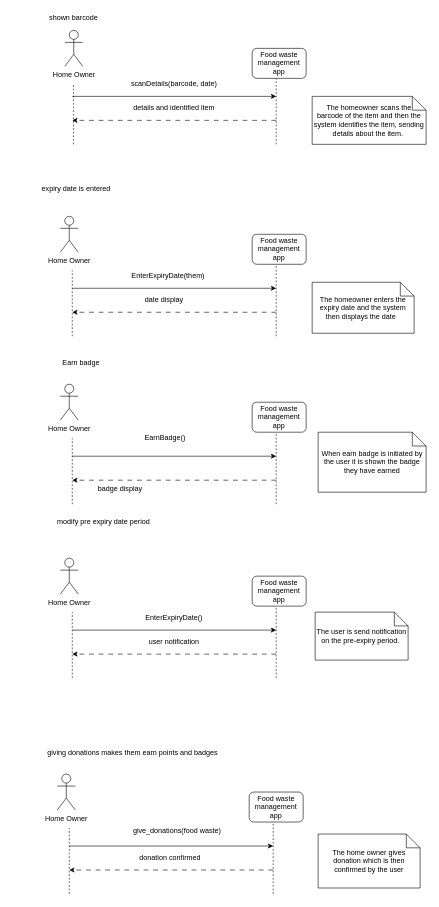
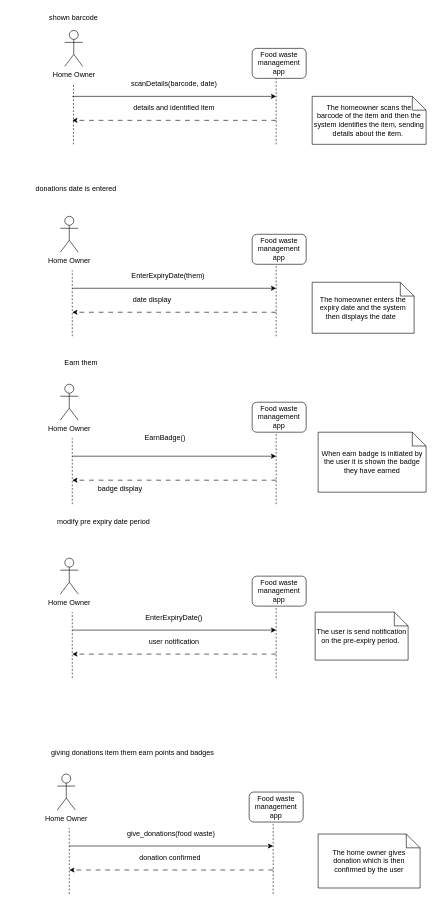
  <mxCell id="0" />
  <mxCell id="1" parent="0" />
  <mxCell id="2" value="Home Owner" style="shape=umlActor;verticalLabelPosition=bottom;verticalAlign=top;html=1;outlineConnect=0;" vertex="1" parent="1"><mxGeometry x="107.5" y="50" width="30" height="60" as="geometry" /></mxCell>
  <mxCell id="3" value="Food waste management app" style="rounded=1;whiteSpace=wrap;html=1;" vertex="1" parent="1"><mxGeometry x="420" y="80" width="90" height="50" as="geometry" /></mxCell>
  <mxCell id="4" value="" style="endArrow=none;dashed=1;html=1;rounded=0;" edge="1" parent="1"><mxGeometry width="50" height="50" relative="1" as="geometry"><mxPoint x="122" y="240" as="sourcePoint" /><mxPoint x="122" y="140" as="targetPoint" /></mxGeometry></mxCell>
  <mxCell id="5" value="" style="endArrow=none;dashed=1;html=1;rounded=0;" edge="1" parent="1"><mxGeometry width="50" height="50" relative="1" as="geometry"><mxPoint x="460" y="240" as="sourcePoint" /><mxPoint x="460" y="130" as="targetPoint" /></mxGeometry></mxCell>
  <mxCell id="6" value="scanDetails(barcode, date)" style="text;html=1;strokeColor=none;fillColor=none;align=center;verticalAlign=middle;whiteSpace=wrap;rounded=0;" vertex="1" parent="1"><mxGeometry x="215" y="130" width="150" height="20" as="geometry" /></mxCell>
  <mxCell id="7" value="" style="endArrow=classic;html=1;rounded=0;dashed=1;dashPattern=8 8;" edge="1" parent="1"><mxGeometry width="50" height="50" relative="1" as="geometry"><mxPoint x="460" y="200" as="sourcePoint" /><mxPoint x="120" y="200" as="targetPoint" /></mxGeometry></mxCell>
  <mxCell id="8" value="details and identified item" style="text;html=1;strokeColor=none;fillColor=none;align=center;verticalAlign=middle;whiteSpace=wrap;rounded=0;" vertex="1" parent="1"><mxGeometry x="205" y="170" width="170" height="20" as="geometry" /></mxCell>
  <mxCell id="9" value="" style="endArrow=classic;html=1;rounded=0;" edge="1" parent="1"><mxGeometry width="50" height="50" relative="1" as="geometry"><mxPoint x="120" y="160" as="sourcePoint" /><mxPoint x="460" y="160" as="targetPoint" /></mxGeometry></mxCell>
  <mxCell id="10" value="shown barcode" style="text;html=1;strokeColor=none;fillColor=none;align=center;verticalAlign=middle;whiteSpace=wrap;rounded=0;" vertex="1" parent="1"><mxGeometry x="65" y="20" width="115" height="20" as="geometry" /></mxCell>
- <mxCell id="11" value="expiry date is entered&amp;nbsp;&amp;nbsp;" style="text;html=1;strokeColor=none;fillColor=none;align=center;verticalAlign=middle;whiteSpace=wrap;rounded=0;" vertex="1" parent="1"><mxGeometry x="20" y="300" width="220" height="30" as="geometry" /></mxCell>
+ <mxCell id="11" value="donations date is entered&amp;nbsp;&amp;nbsp;" style="text;html=1;strokeColor=none;fillColor=none;align=center;verticalAlign=middle;whiteSpace=wrap;rounded=0;" vertex="1" parent="1"><mxGeometry x="20" y="300" width="220" height="30" as="geometry" /></mxCell>
  <mxCell id="12" value="Home Owner" style="shape=umlActor;verticalLabelPosition=bottom;verticalAlign=top;html=1;outlineConnect=0;" vertex="1" parent="1"><mxGeometry x="100" y="360" width="30" height="60" as="geometry" /></mxCell>
  <mxCell id="13" value="Food waste management app" style="rounded=1;whiteSpace=wrap;html=1;" vertex="1" parent="1"><mxGeometry x="420" y="390" width="90" height="50" as="geometry" /></mxCell>
  <mxCell id="14" value="" style="endArrow=none;dashed=1;html=1;rounded=0;" edge="1" parent="1"><mxGeometry width="50" height="50" relative="1" as="geometry"><mxPoint x="120" y="560" as="sourcePoint" /><mxPoint x="120" y="450" as="targetPoint" /></mxGeometry></mxCell>
  <mxCell id="15" value="" style="endArrow=none;dashed=1;html=1;rounded=0;" edge="1" parent="1"><mxGeometry width="50" height="50" relative="1" as="geometry"><mxPoint x="460" y="560" as="sourcePoint" /><mxPoint x="460" y="440" as="targetPoint" /></mxGeometry></mxCell>
  <mxCell id="16" value="EnterExpiryDate(them)" style="text;html=1;strokeColor=none;fillColor=none;align=center;verticalAlign=middle;whiteSpace=wrap;rounded=0;" vertex="1" parent="1"><mxGeometry x="250" y="450" width="60" height="20" as="geometry" /></mxCell>
  <mxCell id="17" value="" style="endArrow=classic;html=1;rounded=0;dashed=1;dashPattern=8 8;" edge="1" parent="1"><mxGeometry width="50" height="50" relative="1" as="geometry"><mxPoint x="460" y="520" as="sourcePoint" /><mxPoint x="120" y="520" as="targetPoint" /></mxGeometry></mxCell>
  <mxCell id="18" value="" style="endArrow=classic;html=1;rounded=0;" edge="1" parent="1"><mxGeometry width="50" height="50" relative="1" as="geometry"><mxPoint x="120" y="480" as="sourcePoint" /><mxPoint x="460" y="480" as="targetPoint" /></mxGeometry></mxCell>
- <mxCell id="19" value="date display&amp;nbsp;" style="text;html=1;strokeColor=none;fillColor=none;align=center;verticalAlign=middle;whiteSpace=wrap;rounded=0;" vertex="1" parent="1"><mxGeometry x="210" y="490" width="130" height="20" as="geometry" /></mxCell>
- <mxCell id="20" value="Earn badge" style="text;html=1;strokeColor=none;fillColor=none;align=center;verticalAlign=middle;whiteSpace=wrap;rounded=0;" vertex="1" parent="1"><mxGeometry x="80" y="590" width="110" height="30" as="geometry" /></mxCell>
+ <mxCell id="19" value="date display&amp;nbsp;" style="text;html=1;strokeColor=none;fillColor=none;align=center;verticalAlign=middle;whiteSpace=wrap;rounded=0;" vertex="1" parent="1"><mxGeometry x="190" y="490" width="130" height="20" as="geometry" /></mxCell>
+ <mxCell id="20" value="Earn them" style="text;html=1;strokeColor=none;fillColor=none;align=center;verticalAlign=middle;whiteSpace=wrap;rounded=0;" vertex="1" parent="1"><mxGeometry x="80" y="590" width="110" height="30" as="geometry" /></mxCell>
  <mxCell id="21" value="Home Owner" style="shape=umlActor;verticalLabelPosition=bottom;verticalAlign=top;html=1;outlineConnect=0;" vertex="1" parent="1"><mxGeometry x="100" y="640" width="30" height="60" as="geometry" /></mxCell>
  <mxCell id="22" value="Food waste management app" style="rounded=1;whiteSpace=wrap;html=1;" vertex="1" parent="1"><mxGeometry x="420" y="670" width="90" height="50" as="geometry" /></mxCell>
  <mxCell id="23" value="" style="endArrow=none;dashed=1;html=1;rounded=0;" edge="1" parent="1"><mxGeometry width="50" height="50" relative="1" as="geometry"><mxPoint x="120" y="840" as="sourcePoint" /><mxPoint x="120" y="730" as="targetPoint" /></mxGeometry></mxCell>
  <mxCell id="24" value="" style="endArrow=none;dashed=1;html=1;rounded=0;" edge="1" parent="1"><mxGeometry width="50" height="50" relative="1" as="geometry"><mxPoint x="460" y="840" as="sourcePoint" /><mxPoint x="460" y="720" as="targetPoint" /></mxGeometry></mxCell>
  <mxCell id="25" value="EarnBadge()" style="text;html=1;strokeColor=none;fillColor=none;align=center;verticalAlign=middle;whiteSpace=wrap;rounded=0;" vertex="1" parent="1"><mxGeometry x="245" y="720" width="60" height="20" as="geometry" /></mxCell>
  <mxCell id="26" value="" style="endArrow=classic;html=1;rounded=0;dashed=1;dashPattern=8 8;" edge="1" parent="1"><mxGeometry width="50" height="50" relative="1" as="geometry"><mxPoint x="460" y="800" as="sourcePoint" /><mxPoint x="120" y="800" as="targetPoint" /></mxGeometry></mxCell>
  <mxCell id="27" value="" style="endArrow=classic;html=1;rounded=0;" edge="1" parent="1"><mxGeometry width="50" height="50" relative="1" as="geometry"><mxPoint x="120" y="760" as="sourcePoint" /><mxPoint x="460" y="760" as="targetPoint" /></mxGeometry></mxCell>
  <mxCell id="28" value="badge display" style="text;html=1;strokeColor=none;fillColor=none;align=center;verticalAlign=middle;whiteSpace=wrap;rounded=0;" vertex="1" parent="1"><mxGeometry x="135" y="805" width="130" height="20" as="geometry" /></mxCell>
  <mxCell id="29" value="modify pre expiry date period" style="text;html=1;strokeColor=none;fillColor=none;align=center;verticalAlign=middle;whiteSpace=wrap;rounded=0;" vertex="1" parent="1"><mxGeometry x="85" y="855" width="175" height="30" as="geometry" /></mxCell>
  <mxCell id="30" value="Home Owner" style="shape=umlActor;verticalLabelPosition=bottom;verticalAlign=top;html=1;outlineConnect=0;" vertex="1" parent="1"><mxGeometry x="100" y="930" width="30" height="60" as="geometry" /></mxCell>
  <mxCell id="31" value="Food waste management app" style="rounded=1;whiteSpace=wrap;html=1;" vertex="1" parent="1"><mxGeometry x="420" y="960" width="90" height="50" as="geometry" /></mxCell>
  <mxCell id="32" value="" style="endArrow=none;dashed=1;html=1;rounded=0;" edge="1" parent="1"><mxGeometry width="50" height="50" relative="1" as="geometry"><mxPoint x="120" y="1130" as="sourcePoint" /><mxPoint x="120" y="1020" as="targetPoint" /></mxGeometry></mxCell>
  <mxCell id="33" value="" style="endArrow=none;dashed=1;html=1;rounded=0;" edge="1" parent="1"><mxGeometry width="50" height="50" relative="1" as="geometry"><mxPoint x="460" y="1130" as="sourcePoint" /><mxPoint x="460" y="1010" as="targetPoint" /></mxGeometry></mxCell>
  <mxCell id="34" value="EnterExpiryDate()" style="text;html=1;strokeColor=none;fillColor=none;align=center;verticalAlign=middle;whiteSpace=wrap;rounded=0;" vertex="1" parent="1"><mxGeometry x="260" y="1020" width="60" height="20" as="geometry" /></mxCell>
  <mxCell id="35" value="" style="endArrow=classic;html=1;rounded=0;dashed=1;dashPattern=8 8;" edge="1" parent="1"><mxGeometry width="50" height="50" relative="1" as="geometry"><mxPoint x="460" y="1090" as="sourcePoint" /><mxPoint x="120" y="1090" as="targetPoint" /></mxGeometry></mxCell>
  <mxCell id="36" value="" style="endArrow=classic;html=1;rounded=0;" edge="1" parent="1"><mxGeometry width="50" height="50" relative="1" as="geometry"><mxPoint x="120" y="1050" as="sourcePoint" /><mxPoint x="460" y="1050" as="targetPoint" /></mxGeometry></mxCell>
  <mxCell id="37" value="user notification" style="text;html=1;strokeColor=none;fillColor=none;align=center;verticalAlign=middle;whiteSpace=wrap;rounded=0;" vertex="1" parent="1"><mxGeometry x="225" y="1060" width="130" height="20" as="geometry" /></mxCell>
  <mxCell id="38" value="The homeowner scans the barcode of the item and then the system identifies the item, sending details about the item.&amp;nbsp;" style="shape=note;size=23;whiteSpace=wrap;html=1;" vertex="1" parent="1"><mxGeometry x="520" y="160" width="190" height="80" as="geometry" /></mxCell>
  <mxCell id="39" value="The homeowner enters the expiry date and the system then displays the date&amp;nbsp;&amp;nbsp;" style="shape=note;size=23;whiteSpace=wrap;html=1;" vertex="1" parent="1"><mxGeometry x="520" y="470" width="170" height="85" as="geometry" /></mxCell>
  <mxCell id="40" value="When earn badge is initiated by the user it is shown the badge they have earned" style="shape=note;size=23;whiteSpace=wrap;html=1;" vertex="1" parent="1"><mxGeometry x="530" y="720" width="180" height="100" as="geometry" /></mxCell>
  <mxCell id="41" value="The user is send notification on the pre-expiry period.&amp;nbsp;" style="shape=note;size=23;whiteSpace=wrap;html=1;" vertex="1" parent="1"><mxGeometry x="525" y="1020" width="155" height="80" as="geometry" /></mxCell>
  <mxCell id="42" style="edgeStyle=orthogonalEdgeStyle;rounded=0;orthogonalLoop=1;jettySize=auto;html=1;exitX=0.5;exitY=1;exitDx=0;exitDy=0;" edge="1" parent="1" source="6" target="6"><mxGeometry relative="1" as="geometry" /></mxCell>
- <mxCell id="43" value="giving donations makes them earn points and badges&amp;nbsp;" style="text;html=1;strokeColor=none;fillColor=none;align=center;verticalAlign=middle;whiteSpace=wrap;rounded=0;" vertex="1" parent="1"><mxGeometry x="70" y="1240" width="305" height="30" as="geometry" /></mxCell>
+ <mxCell id="43" value="giving donations item them earn points and badges&amp;nbsp;" style="text;html=1;strokeColor=none;fillColor=none;align=center;verticalAlign=middle;whiteSpace=wrap;rounded=0;" vertex="1" parent="1"><mxGeometry x="70" y="1240" width="305" height="30" as="geometry" /></mxCell>
  <mxCell id="44" value="Home Owner" style="shape=umlActor;verticalLabelPosition=bottom;verticalAlign=top;html=1;outlineConnect=0;" vertex="1" parent="1"><mxGeometry x="95" y="1290" width="30" height="60" as="geometry" /></mxCell>
  <mxCell id="45" value="Food waste management app" style="rounded=1;whiteSpace=wrap;html=1;" vertex="1" parent="1"><mxGeometry x="415" y="1320" width="90" height="50" as="geometry" /></mxCell>
  <mxCell id="46" value="" style="endArrow=none;dashed=1;html=1;rounded=0;" edge="1" parent="1"><mxGeometry width="50" height="50" relative="1" as="geometry"><mxPoint x="115" y="1490" as="sourcePoint" /><mxPoint x="115" y="1380" as="targetPoint" /></mxGeometry></mxCell>
  <mxCell id="47" value="" style="endArrow=none;dashed=1;html=1;rounded=0;" edge="1" parent="1"><mxGeometry width="50" height="50" relative="1" as="geometry"><mxPoint x="455" y="1490" as="sourcePoint" /><mxPoint x="455" y="1370" as="targetPoint" /></mxGeometry></mxCell>
- <mxCell id="48" value="give_donations(food waste)" style="text;html=1;strokeColor=none;fillColor=none;align=center;verticalAlign=middle;whiteSpace=wrap;rounded=0;" vertex="1" parent="1"><mxGeometry x="220" y="1375" width="150" height="20" as="geometry" /></mxCell>
+ <mxCell id="48" value="give_donations(food waste)" style="text;html=1;strokeColor=none;fillColor=none;align=center;verticalAlign=middle;whiteSpace=wrap;rounded=0;" vertex="1" parent="1"><mxGeometry x="210" y="1380" width="150" height="20" as="geometry" /></mxCell>
  <mxCell id="49" value="" style="endArrow=classic;html=1;rounded=0;dashed=1;dashPattern=8 8;" edge="1" parent="1"><mxGeometry width="50" height="50" relative="1" as="geometry"><mxPoint x="455" y="1450" as="sourcePoint" /><mxPoint x="115" y="1450" as="targetPoint" /></mxGeometry></mxCell>
  <mxCell id="50" value="" style="endArrow=classic;html=1;rounded=0;" edge="1" parent="1"><mxGeometry width="50" height="50" relative="1" as="geometry"><mxPoint x="115" y="1410" as="sourcePoint" /><mxPoint x="455" y="1410" as="targetPoint" /></mxGeometry></mxCell>
  <mxCell id="51" value="donation confirmed&amp;nbsp;" style="text;html=1;strokeColor=none;fillColor=none;align=center;verticalAlign=middle;whiteSpace=wrap;rounded=0;" vertex="1" parent="1"><mxGeometry x="195" y="1420" width="180" height="20" as="geometry" /></mxCell>
  <mxCell id="52" value="The home owner gives donation which is then confirmed by the user" style="shape=note;size=23;whiteSpace=wrap;html=1;" vertex="1" parent="1"><mxGeometry x="530" y="1390" width="170" height="90" as="geometry" /></mxCell>
  <mxCell id="53" style="edgeStyle=orthogonalEdgeStyle;rounded=0;orthogonalLoop=1;jettySize=auto;html=1;exitX=0.5;exitY=1;exitDx=0;exitDy=0;" edge="1" parent="1" source="51" target="51"><mxGeometry relative="1" as="geometry" /></mxCell>
